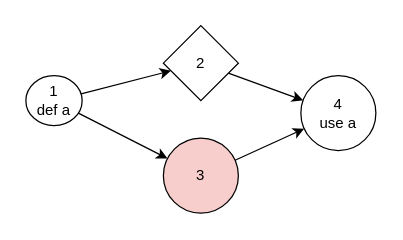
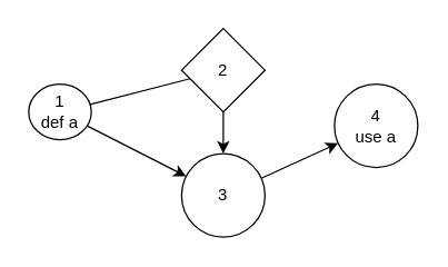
  <mxCell id="0" />
  <mxCell id="1" parent="0" />
  <mxCell id="2" value="1&lt;br&gt;def a" style="ellipse;whiteSpace=wrap;html=1;" parent="1" vertex="1"><mxGeometry x="20" y="60" width="45" height="40" as="geometry" /></mxCell>
  <mxCell id="3" value="4&lt;br&gt;use a" style="ellipse;whiteSpace=wrap;html=1;" parent="1" vertex="1"><mxGeometry x="240" y="60" width="60" height="60" as="geometry" /></mxCell>
- <mxCell id="4" value="" style="endArrow=classic;html=1;rounded=0;" parent="1" source="9" target="3" edge="1"><mxGeometry width="50" height="50" relative="1" as="geometry"><mxPoint x="20" y="400" as="sourcePoint" /><mxPoint x="70" y="350" as="targetPoint" /></mxGeometry></mxCell>
- <mxCell id="5" value="3" style="ellipse;whiteSpace=wrap;html=1;fillColor=#f8cecc;" vertex="1" parent="1"><mxGeometry x="130" y="110" width="60" height="60" as="geometry" /></mxCell>
+ <mxCell id="4" value="" style="endArrow=classic;html=1;rounded=0;" parent="1" source="9" target="5" edge="1"><mxGeometry width="50" height="50" relative="1" as="geometry"><mxPoint x="20" y="400" as="sourcePoint" /><mxPoint x="70" y="350" as="targetPoint" /></mxGeometry></mxCell>
+ <mxCell id="5" value="3" style="ellipse;whiteSpace=wrap;html=1;" vertex="1" parent="1"><mxGeometry x="130" y="110" width="60" height="60" as="geometry" /></mxCell>
  <mxCell id="6" value="" style="endArrow=classic;html=1;rounded=0;" edge="1" parent="1" source="5" target="3"><mxGeometry width="50" height="50" relative="1" as="geometry"><mxPoint x="80" y="230" as="sourcePoint" /><mxPoint x="240" y="230" as="targetPoint" /></mxGeometry></mxCell>
  <mxCell id="7" value="" style="endArrow=classic;html=1;rounded=0;" edge="1" parent="1" source="2" target="5"><mxGeometry width="50" height="50" relative="1" as="geometry"><mxPoint x="100" y="110" as="sourcePoint" /><mxPoint x="260" y="110" as="targetPoint" /></mxGeometry></mxCell>
- <mxCell id="8" value="" style="endArrow=classic;html=1;rounded=0;" edge="1" parent="1" source="2" target="9"><mxGeometry width="50" height="50" relative="1" as="geometry"><mxPoint x="110" y="120" as="sourcePoint" /><mxPoint x="270" y="120" as="targetPoint" /></mxGeometry></mxCell>
+ <mxCell id="8" value="" style="endArrow=none;html=1;rounded=0;" edge="1" parent="1" source="2" target="9"><mxGeometry width="50" height="50" relative="1" as="geometry"><mxPoint x="110" y="120" as="sourcePoint" /><mxPoint x="270" y="120" as="targetPoint" /></mxGeometry></mxCell>
  <mxCell id="9" value="2" style="rhombus;whiteSpace=wrap;html=1;" vertex="1" parent="1"><mxGeometry x="130" y="20" width="60" height="60" as="geometry" /></mxCell>
